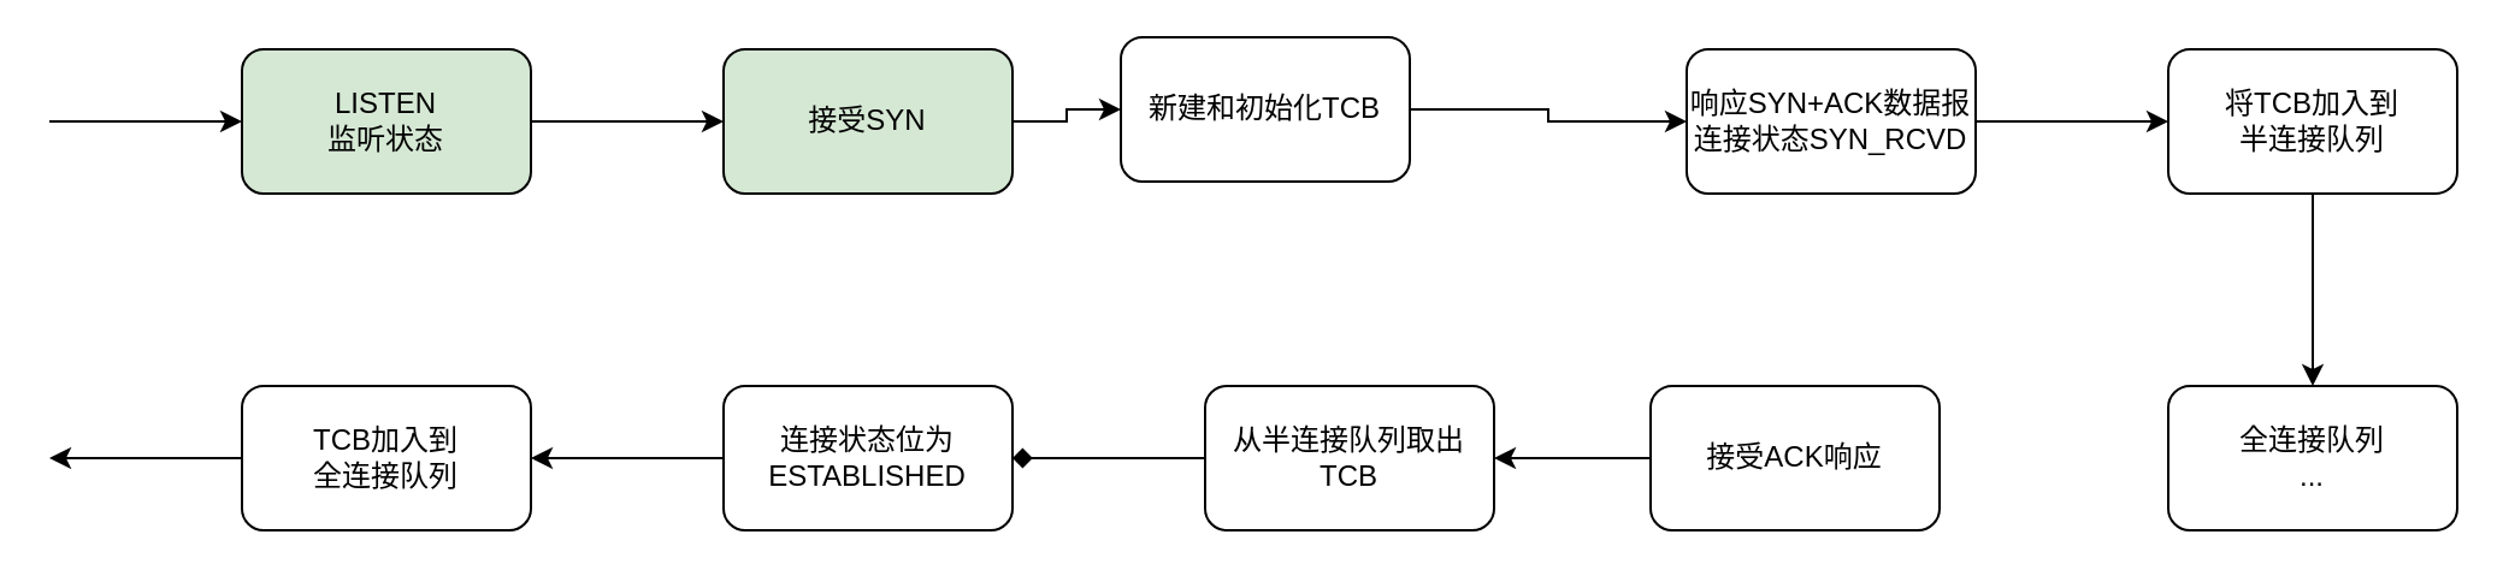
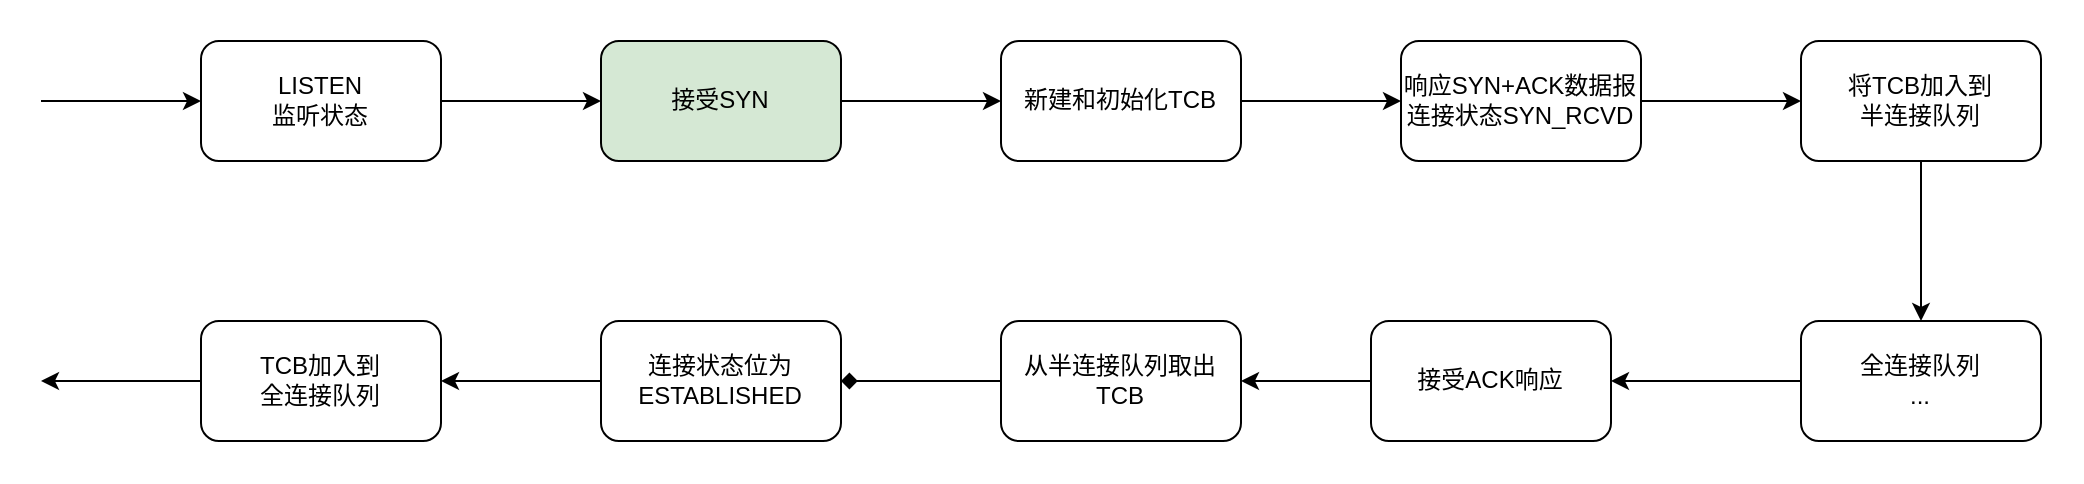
  <mxCell id="0" />
  <mxCell id="1" parent="0" />
  <mxCell id="2" value="" style="endArrow=classic;html=1;rounded=0;fontSize=12;" edge="1" parent="1"><mxGeometry width="50" height="50" relative="1" as="geometry"><mxPoint x="20" y="50" as="sourcePoint" /><mxPoint x="100" y="50" as="targetPoint" /></mxGeometry></mxCell>
  <mxCell id="3" value="" style="edgeStyle=orthogonalEdgeStyle;rounded=0;orthogonalLoop=1;jettySize=auto;html=1;fontSize=12;" edge="1" parent="1" source="4" target="6"><mxGeometry relative="1" as="geometry" /></mxCell>
- <mxCell id="4" value="&lt;font style=&quot;vertical-align: inherit;&quot; class=&quot;notranslate fyzs-translate-target fyzs-translate-target-wrapper&quot;&gt;&lt;font style=&quot;vertical-align: inherit;&quot; class=&quot;notranslate fyzs-translate-target fyzs-translate-target-box&quot;&gt;&lt;font style=&quot;vertical-align: inherit;&quot; title=&quot;L&quot; class=&quot;notranslate fyzs-translate-target fyzs-translate-target-text&quot;&gt;LISTEN&lt;/font&gt;&lt;/font&gt;&lt;/font&gt;&lt;div&gt;&lt;font style=&quot;vertical-align: inherit;&quot; class=&quot;notranslate fyzs-translate-target fyzs-translate-target-wrapper&quot;&gt;&lt;font style=&quot;vertical-align: inherit;&quot; class=&quot;notranslate fyzs-translate-target fyzs-translate-target-box&quot;&gt;&lt;font style=&quot;vertical-align: inherit;&quot; title=&quot;L&quot; class=&quot;notranslate fyzs-translate-target fyzs-translate-target-text&quot;&gt;监听状态&lt;/font&gt;&lt;/font&gt;&lt;/font&gt;&lt;/div&gt;" style="rounded=1;whiteSpace=wrap;html=1;fontSize=12;fillColor=#d5e8d4;" vertex="1" parent="1"><mxGeometry x="100" y="20" width="120" height="60" as="geometry" /></mxCell>
+ <mxCell id="4" value="&lt;font style=&quot;vertical-align: inherit;&quot; class=&quot;notranslate fyzs-translate-target fyzs-translate-target-wrapper&quot;&gt;&lt;font style=&quot;vertical-align: inherit;&quot; class=&quot;notranslate fyzs-translate-target fyzs-translate-target-box&quot;&gt;&lt;font style=&quot;vertical-align: inherit;&quot; title=&quot;L&quot; class=&quot;notranslate fyzs-translate-target fyzs-translate-target-text&quot;&gt;LISTEN&lt;/font&gt;&lt;/font&gt;&lt;/font&gt;&lt;div&gt;&lt;font style=&quot;vertical-align: inherit;&quot; class=&quot;notranslate fyzs-translate-target fyzs-translate-target-wrapper&quot;&gt;&lt;font style=&quot;vertical-align: inherit;&quot; class=&quot;notranslate fyzs-translate-target fyzs-translate-target-box&quot;&gt;&lt;font style=&quot;vertical-align: inherit;&quot; title=&quot;L&quot; class=&quot;notranslate fyzs-translate-target fyzs-translate-target-text&quot;&gt;监听状态&lt;/font&gt;&lt;/font&gt;&lt;/font&gt;&lt;/div&gt;" style="rounded=1;whiteSpace=wrap;html=1;fontSize=12;" vertex="1" parent="1"><mxGeometry x="100" y="20" width="120" height="60" as="geometry" /></mxCell>
  <mxCell id="5" value="" style="edgeStyle=orthogonalEdgeStyle;rounded=0;orthogonalLoop=1;jettySize=auto;html=1;fontSize=12;" edge="1" parent="1" source="6" target="8"><mxGeometry relative="1" as="geometry" /></mxCell>
  <mxCell id="6" value="&lt;font style=&quot;vertical-align: inherit;&quot; class=&quot;notranslate fyzs-translate-target fyzs-translate-target-wrapper&quot;&gt;&lt;font style=&quot;vertical-align: inherit;&quot; class=&quot;notranslate fyzs-translate-target fyzs-translate-target-box&quot;&gt;&lt;font style=&quot;vertical-align: inherit;&quot; title=&quot;j&quot; class=&quot;notranslate fyzs-translate-target fyzs-translate-target-text&quot;&gt;接受SYN&lt;/font&gt;&lt;/font&gt;&lt;/font&gt;" style="whiteSpace=wrap;html=1;rounded=1;fontSize=12;fillColor=#d5e8d4;" vertex="1" parent="1"><mxGeometry x="300" y="20" width="120" height="60" as="geometry" /></mxCell>
  <mxCell id="7" value="" style="edgeStyle=orthogonalEdgeStyle;rounded=0;orthogonalLoop=1;jettySize=auto;html=1;fontSize=12;" edge="1" parent="1" source="8" target="10"><mxGeometry relative="1" as="geometry" /></mxCell>
- <mxCell id="8" value="&lt;font style=&quot;vertical-align: inherit;&quot; class=&quot;notranslate fyzs-translate-target fyzs-translate-target-wrapper&quot;&gt;&lt;font style=&quot;vertical-align: inherit;&quot; class=&quot;notranslate fyzs-translate-target fyzs-translate-target-box&quot;&gt;&lt;font style=&quot;vertical-align: inherit;&quot; title=&quot;x&quot; class=&quot;notranslate fyzs-translate-target fyzs-translate-target-text&quot;&gt;新建和初始化TCB&lt;/font&gt;&lt;/font&gt;&lt;/font&gt;" style="whiteSpace=wrap;html=1;rounded=1;fontSize=12;" vertex="1" parent="1"><mxGeometry x="465" y="15" width="120" height="60" as="geometry" /></mxCell>
+ <mxCell id="8" value="&lt;font style=&quot;vertical-align: inherit;&quot; class=&quot;notranslate fyzs-translate-target fyzs-translate-target-wrapper&quot;&gt;&lt;font style=&quot;vertical-align: inherit;&quot; class=&quot;notranslate fyzs-translate-target fyzs-translate-target-box&quot;&gt;&lt;font style=&quot;vertical-align: inherit;&quot; title=&quot;x&quot; class=&quot;notranslate fyzs-translate-target fyzs-translate-target-text&quot;&gt;新建和初始化TCB&lt;/font&gt;&lt;/font&gt;&lt;/font&gt;" style="whiteSpace=wrap;html=1;rounded=1;fontSize=12;" vertex="1" parent="1"><mxGeometry x="500" y="20" width="120" height="60" as="geometry" /></mxCell>
  <mxCell id="9" value="" style="edgeStyle=orthogonalEdgeStyle;rounded=0;orthogonalLoop=1;jettySize=auto;html=1;fontSize=12;" edge="1" parent="1" source="10" target="12"><mxGeometry relative="1" as="geometry" /></mxCell>
  <mxCell id="10" value="&lt;font style=&quot;vertical-align: inherit;&quot; class=&quot;notranslate fyzs-translate-target fyzs-translate-target-wrapper&quot;&gt;&lt;font style=&quot;vertical-align: inherit;&quot; class=&quot;notranslate fyzs-translate-target fyzs-translate-target-box&quot;&gt;&lt;font style=&quot;vertical-align: inherit;&quot; title=&quot;x&quot; class=&quot;notranslate fyzs-translate-target fyzs-translate-target-text&quot;&gt;响应SYN+ACK数据报&lt;/font&gt;&lt;/font&gt;&lt;/font&gt;&lt;div&gt;&lt;font style=&quot;vertical-align: inherit;&quot; class=&quot;notranslate fyzs-translate-target fyzs-translate-target-wrapper&quot;&gt;&lt;font style=&quot;vertical-align: inherit;&quot; class=&quot;notranslate fyzs-translate-target fyzs-translate-target-box&quot;&gt;&lt;font style=&quot;vertical-align: inherit;&quot; title=&quot;x&quot; class=&quot;notranslate fyzs-translate-target fyzs-translate-target-text&quot;&gt;连接状态SYN_RCVD&lt;/font&gt;&lt;/font&gt;&lt;/font&gt;&lt;/div&gt;" style="whiteSpace=wrap;html=1;rounded=1;fontSize=12;" vertex="1" parent="1"><mxGeometry x="700" y="20" width="120" height="60" as="geometry" /></mxCell>
  <mxCell id="11" value="" style="edgeStyle=orthogonalEdgeStyle;rounded=0;orthogonalLoop=1;jettySize=auto;html=1;fontSize=12;" edge="1" parent="1" source="12" target="14"><mxGeometry relative="1" as="geometry" /></mxCell>
  <mxCell id="12" value="&lt;font style=&quot;vertical-align: inherit;&quot; class=&quot;notranslate fyzs-translate-target fyzs-translate-target-wrapper&quot;&gt;&lt;font style=&quot;vertical-align: inherit;&quot; class=&quot;notranslate fyzs-translate-target fyzs-translate-target-box&quot;&gt;&lt;font style=&quot;vertical-align: inherit;&quot; title=&quot;j&quot; class=&quot;notranslate fyzs-translate-target fyzs-translate-target-text&quot;&gt;将TCB加入到&lt;/font&gt;&lt;/font&gt;&lt;/font&gt;&lt;div&gt;&lt;font style=&quot;vertical-align: inherit;&quot; class=&quot;notranslate fyzs-translate-target fyzs-translate-target-wrapper&quot;&gt;&lt;font style=&quot;vertical-align: inherit;&quot; class=&quot;notranslate fyzs-translate-target fyzs-translate-target-box&quot;&gt;&lt;font style=&quot;vertical-align: inherit;&quot; title=&quot;j&quot; class=&quot;notranslate fyzs-translate-target fyzs-translate-target-text&quot;&gt;半连接队列&lt;/font&gt;&lt;/font&gt;&lt;/font&gt;&lt;/div&gt;" style="whiteSpace=wrap;html=1;rounded=1;fontSize=12;" vertex="1" parent="1"><mxGeometry x="900" y="20" width="120" height="60" as="geometry" /></mxCell>
+ <mxCell id="13" value="" style="edgeStyle=orthogonalEdgeStyle;rounded=0;orthogonalLoop=1;jettySize=auto;html=1;fontSize=12;" edge="1" parent="1" source="14" target="16"><mxGeometry relative="1" as="geometry" /></mxCell>
  <mxCell id="14" value="&lt;font style=&quot;vertical-align: inherit;&quot; class=&quot;notranslate fyzs-translate-target fyzs-translate-target-wrapper&quot;&gt;&lt;font style=&quot;vertical-align: inherit;&quot; class=&quot;notranslate fyzs-translate-target fyzs-translate-target-box&quot;&gt;&lt;font style=&quot;vertical-align: inherit;&quot; title=&quot;k&quot; class=&quot;notranslate fyzs-translate-target fyzs-translate-target-text&quot;&gt;全连接队列&lt;/font&gt;&lt;/font&gt;&lt;/font&gt;&lt;div&gt;&lt;font style=&quot;vertical-align: inherit;&quot; class=&quot;notranslate fyzs-translate-target fyzs-translate-target-wrapper&quot;&gt;&lt;font style=&quot;vertical-align: inherit;&quot; class=&quot;notranslate fyzs-translate-target fyzs-translate-target-box&quot;&gt;&lt;font style=&quot;vertical-align: inherit;&quot; title=&quot;k&quot; class=&quot;notranslate fyzs-translate-target fyzs-translate-target-text&quot;&gt;...&lt;/font&gt;&lt;/font&gt;&lt;/font&gt;&lt;/div&gt;" style="whiteSpace=wrap;html=1;rounded=1;fontSize=12;" vertex="1" parent="1"><mxGeometry x="900" y="160" width="120" height="60" as="geometry" /></mxCell>
  <mxCell id="15" value="" style="edgeStyle=orthogonalEdgeStyle;rounded=0;orthogonalLoop=1;jettySize=auto;html=1;fontSize=12;" edge="1" parent="1" source="16" target="18"><mxGeometry relative="1" as="geometry" /></mxCell>
  <mxCell id="16" value="&lt;font style=&quot;vertical-align: inherit;&quot; class=&quot;notranslate fyzs-translate-target fyzs-translate-target-wrapper&quot;&gt;&lt;font style=&quot;vertical-align: inherit;&quot; class=&quot;notranslate fyzs-translate-target fyzs-translate-target-box&quot;&gt;&lt;font style=&quot;vertical-align: inherit;&quot; title=&quot;j&quot; class=&quot;notranslate fyzs-translate-target fyzs-translate-target-text&quot;&gt;接受ACK响应&lt;/font&gt;&lt;/font&gt;&lt;/font&gt;" style="whiteSpace=wrap;html=1;rounded=1;fontSize=12;" vertex="1" parent="1"><mxGeometry x="685" y="160" width="120" height="60" as="geometry" /></mxCell>
  <mxCell id="17" value="" style="edgeStyle=orthogonalEdgeStyle;rounded=0;orthogonalLoop=1;jettySize=auto;html=1;fontSize=12;endArrow=diamond;" edge="1" parent="1" source="18" target="20"><mxGeometry relative="1" as="geometry" /></mxCell>
  <mxCell id="18" value="&lt;font style=&quot;vertical-align: inherit;&quot; class=&quot;notranslate fyzs-translate-target fyzs-translate-target-wrapper&quot;&gt;&lt;font style=&quot;vertical-align: inherit;&quot; class=&quot;notranslate fyzs-translate-target fyzs-translate-target-box&quot;&gt;&lt;font style=&quot;vertical-align: inherit;&quot; title=&quot;c&quot; class=&quot;notranslate fyzs-translate-target fyzs-translate-target-text&quot;&gt;从半连接队列取出&lt;/font&gt;&lt;/font&gt;&lt;/font&gt;&lt;div&gt;&lt;font style=&quot;vertical-align: inherit;&quot; class=&quot;notranslate fyzs-translate-target fyzs-translate-target-wrapper&quot;&gt;&lt;font style=&quot;vertical-align: inherit;&quot; class=&quot;notranslate fyzs-translate-target fyzs-translate-target-box&quot;&gt;&lt;font style=&quot;vertical-align: inherit;&quot; title=&quot;c&quot; class=&quot;notranslate fyzs-translate-target fyzs-translate-target-text&quot;&gt;TCB&lt;/font&gt;&lt;/font&gt;&lt;/font&gt;&lt;/div&gt;" style="whiteSpace=wrap;html=1;rounded=1;fontSize=12;" vertex="1" parent="1"><mxGeometry x="500" y="160" width="120" height="60" as="geometry" /></mxCell>
  <mxCell id="19" value="" style="edgeStyle=orthogonalEdgeStyle;rounded=0;orthogonalLoop=1;jettySize=auto;html=1;fontSize=12;" edge="1" parent="1" source="20" target="22"><mxGeometry relative="1" as="geometry" /></mxCell>
  <mxCell id="20" value="&lt;font style=&quot;vertical-align: inherit;&quot; class=&quot;notranslate fyzs-translate-target fyzs-translate-target-wrapper&quot;&gt;&lt;font style=&quot;vertical-align: inherit;&quot; class=&quot;notranslate fyzs-translate-target fyzs-translate-target-box&quot;&gt;&lt;font style=&quot;vertical-align: inherit;&quot; title=&quot;l&quot; class=&quot;notranslate fyzs-translate-target fyzs-translate-target-text&quot;&gt;连接状态位为&lt;/font&gt;&lt;/font&gt;&lt;/font&gt;&lt;div&gt;&lt;font style=&quot;vertical-align: inherit;&quot; class=&quot;notranslate fyzs-translate-target fyzs-translate-target-wrapper&quot;&gt;&lt;font style=&quot;vertical-align: inherit;&quot; class=&quot;notranslate fyzs-translate-target fyzs-translate-target-box&quot;&gt;&lt;font style=&quot;vertical-align: inherit;&quot; title=&quot;l&quot; class=&quot;notranslate fyzs-translate-target fyzs-translate-target-text&quot;&gt;ESTABLISHED&lt;/font&gt;&lt;/font&gt;&lt;/font&gt;&lt;/div&gt;" style="whiteSpace=wrap;html=1;rounded=1;fontSize=12;" vertex="1" parent="1"><mxGeometry x="300" y="160" width="120" height="60" as="geometry" /></mxCell>
  <mxCell id="21" value="" style="edgeStyle=orthogonalEdgeStyle;rounded=0;orthogonalLoop=1;jettySize=auto;html=1;fontSize=12;" edge="1" parent="1" source="22"><mxGeometry relative="1" as="geometry"><mxPoint x="20" y="190" as="targetPoint" /></mxGeometry></mxCell>
  <mxCell id="22" value="&lt;font style=&quot;vertical-align: inherit;&quot; class=&quot;notranslate fyzs-translate-target fyzs-translate-target-wrapper&quot;&gt;&lt;font style=&quot;vertical-align: inherit;&quot; class=&quot;notranslate fyzs-translate-target fyzs-translate-target-box&quot;&gt;&lt;font style=&quot;vertical-align: inherit;&quot; title=&quot;T&quot; class=&quot;notranslate fyzs-translate-target fyzs-translate-target-text&quot;&gt;TCB加入到&lt;/font&gt;&lt;/font&gt;&lt;/font&gt;&lt;div&gt;&lt;font style=&quot;vertical-align: inherit;&quot; class=&quot;notranslate fyzs-translate-target fyzs-translate-target-wrapper&quot;&gt;&lt;font style=&quot;vertical-align: inherit;&quot; class=&quot;notranslate fyzs-translate-target fyzs-translate-target-box&quot;&gt;&lt;font style=&quot;vertical-align: inherit;&quot; title=&quot;T&quot; class=&quot;notranslate fyzs-translate-target fyzs-translate-target-text&quot;&gt;全连接队列&lt;/font&gt;&lt;/font&gt;&lt;/font&gt;&lt;/div&gt;" style="whiteSpace=wrap;html=1;rounded=1;fontSize=12;" vertex="1" parent="1"><mxGeometry x="100" y="160" width="120" height="60" as="geometry" /></mxCell>
